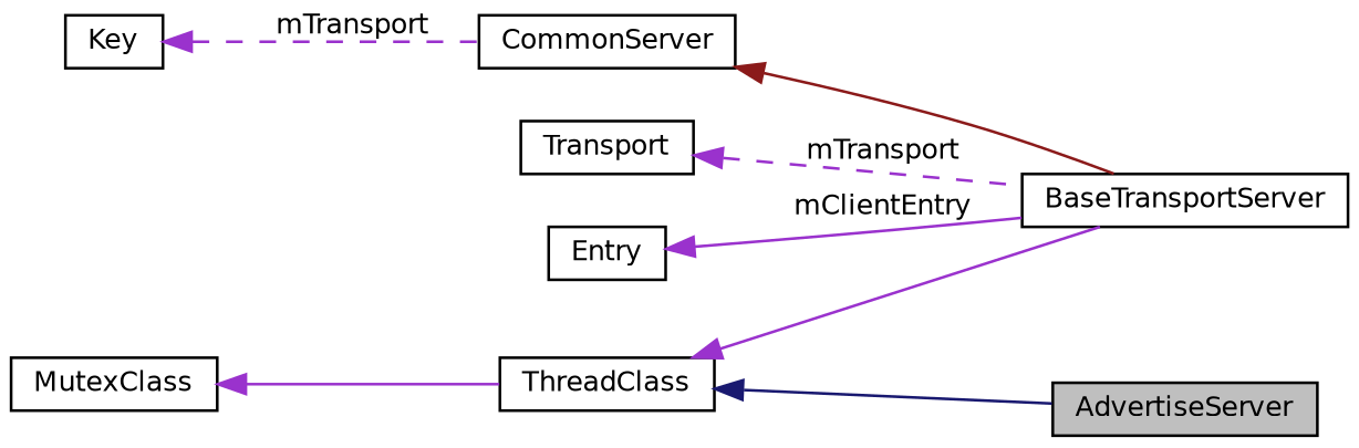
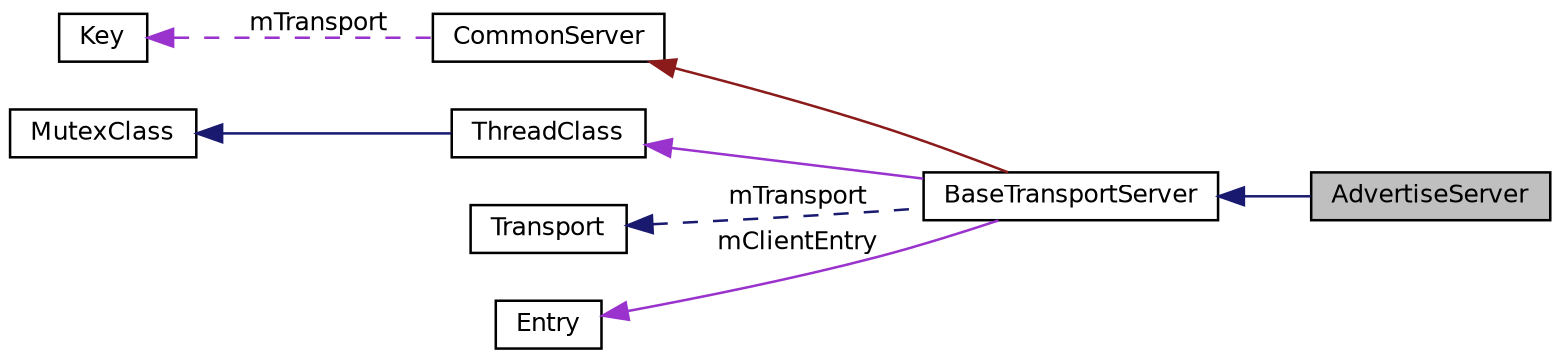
  digraph {
    rankdir=LR
    node [color=black fillcolor=white fontname=Helvetica fontsize=10 shape=record style=filled]
    edge [color=darkorchid3 dir=back fontname=Helvetica fontsize=10 labelfontname=Helvetica labelfontsize=10 style=solid]
    n1 [fillcolor=grey75 fontcolor=black height=0.2 label=AdvertiseServer width=0.4]
    n2 [height=0.2 label=BaseTransportServer width=0.4]
    n3 [height=0.2 label=CommonServer width=0.4]
    n4 [height=0.2 label=Key width=0.4]
    n5 [height=0.2 label=ThreadClass width=0.4]
    n6 [height=0.2 label=MutexClass width=0.4]
    n7 [height=0.2 label=Transport width=0.4]
    n8 [height=0.2 label=Entry width=0.4]
-   n5 -> n1 [color=midnightblue]
+   n2 -> n1 [color=midnightblue]
    n3 -> n2 [color=firebrick4]
    n4 -> n3 [label=" mTransport" style=dashed]
    n5 -> n2
-   n6 -> n5
-   n7 -> n2 [label=" mTransport" style=dashed]
+   n6 -> n5 [color=midnightblue]
+   n7 -> n2 [color=midnightblue label=" mTransport" style=dashed]
    n8 -> n2 [label=" mClientEntry"]
  }
